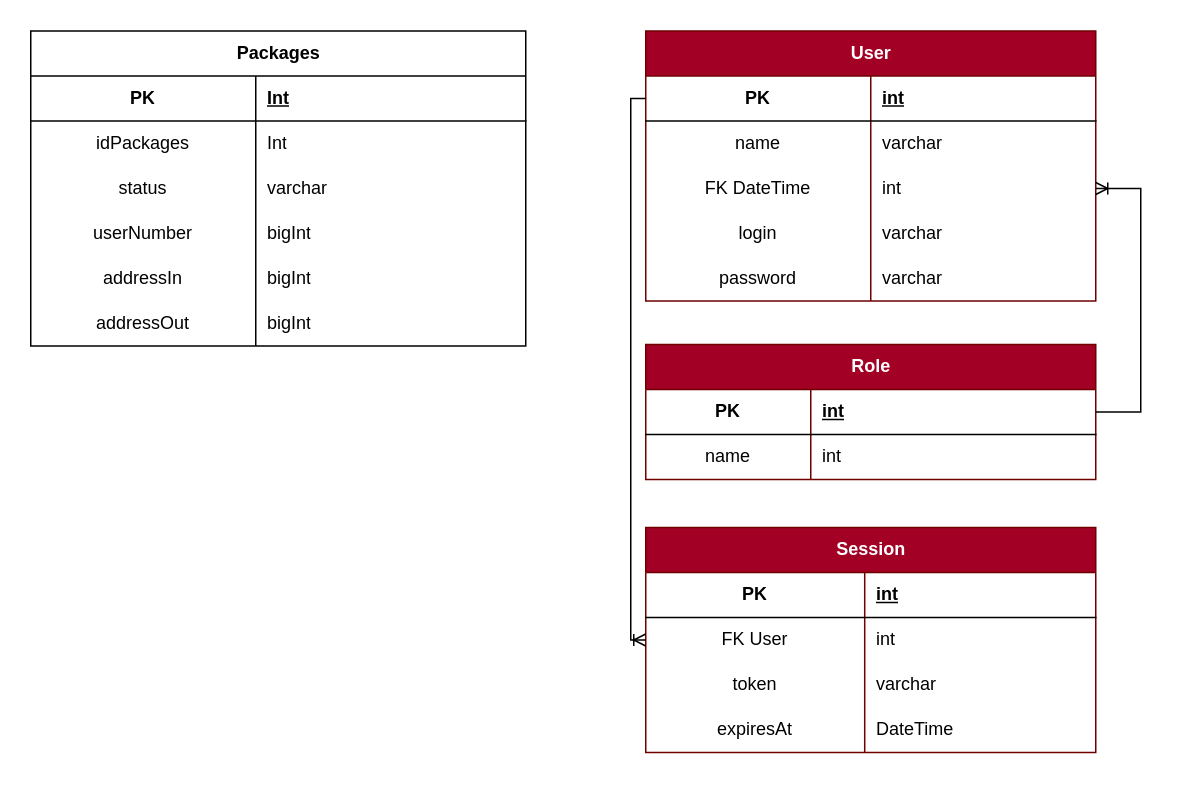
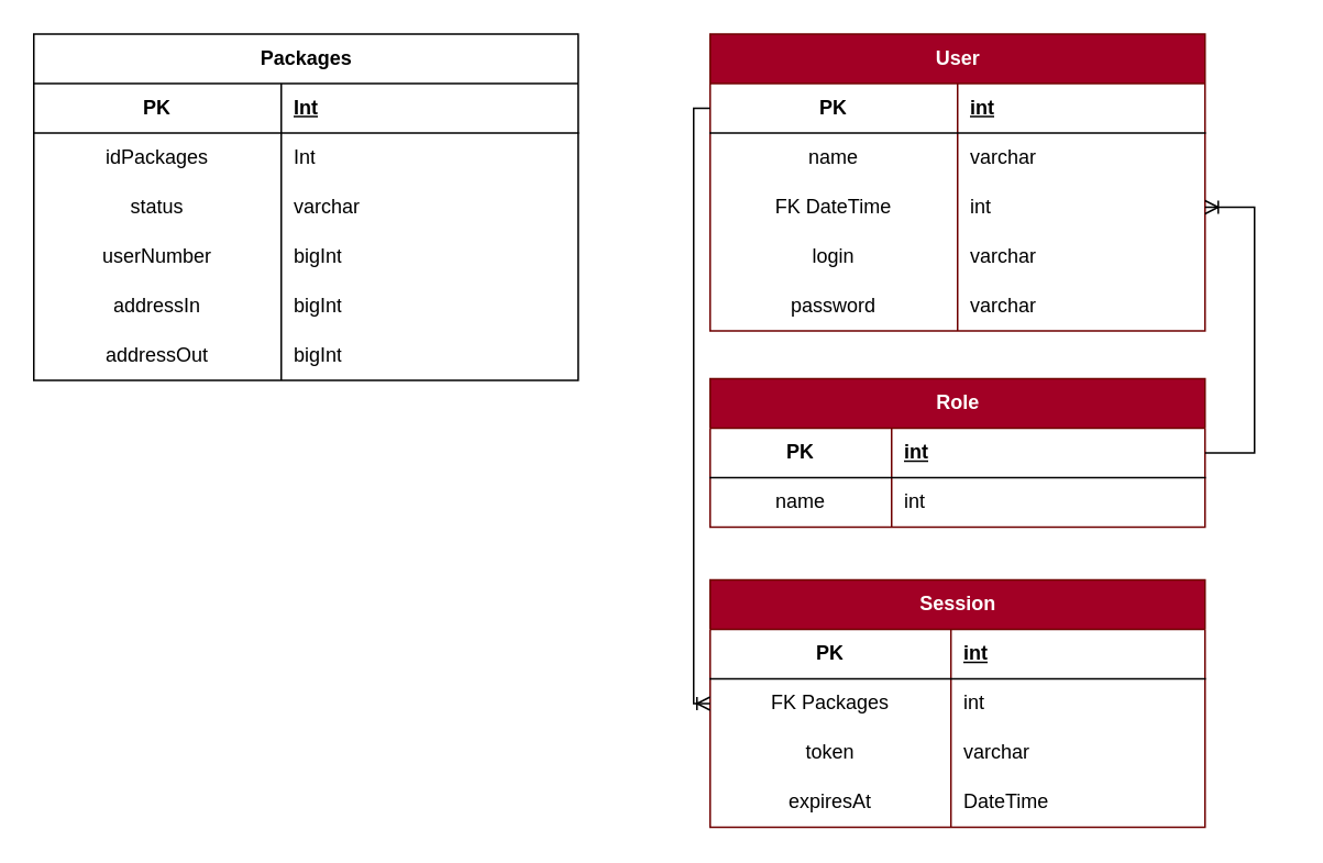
  <mxCell id="0" />
  <mxCell id="1" parent="0" />
  <mxCell id="2" value="Packages" style="shape=table;startSize=30;container=1;collapsible=1;childLayout=tableLayout;fixedRows=1;rowLines=0;fontStyle=1;align=center;resizeLast=1;html=1;" vertex="1" parent="1"><mxGeometry x="20" y="20" width="330" height="210" as="geometry" /></mxCell>
  <mxCell id="3" value="" style="shape=tableRow;horizontal=0;startSize=0;swimlaneHead=0;swimlaneBody=0;fillColor=none;collapsible=0;dropTarget=0;points=[[0,0.5],[1,0.5]];portConstraint=eastwest;top=0;left=0;right=0;bottom=1;" vertex="1" parent="2"><mxGeometry y="30" width="330" height="30" as="geometry" /></mxCell>
  <mxCell id="4" value="PK" style="shape=partialRectangle;connectable=0;fillColor=none;top=0;left=0;bottom=0;right=0;fontStyle=1;overflow=hidden;whiteSpace=wrap;html=1;" vertex="1" parent="3"><mxGeometry width="150" height="30" as="geometry"><mxRectangle width="150" height="30" as="alternateBounds" /></mxGeometry></mxCell>
  <mxCell id="5" value="Int" style="shape=partialRectangle;connectable=0;fillColor=none;top=0;left=0;bottom=0;right=0;align=left;spacingLeft=6;fontStyle=5;overflow=hidden;whiteSpace=wrap;html=1;" vertex="1" parent="3"><mxGeometry x="150" width="180" height="30" as="geometry"><mxRectangle width="180" height="30" as="alternateBounds" /></mxGeometry></mxCell>
  <mxCell id="6" value="" style="shape=tableRow;horizontal=0;startSize=0;swimlaneHead=0;swimlaneBody=0;fillColor=none;collapsible=0;dropTarget=0;points=[[0,0.5],[1,0.5]];portConstraint=eastwest;top=0;left=0;right=0;bottom=0;" vertex="1" parent="2"><mxGeometry y="60" width="330" height="30" as="geometry" /></mxCell>
  <mxCell id="7" value="idPackages" style="shape=partialRectangle;connectable=0;fillColor=none;top=0;left=0;bottom=0;right=0;editable=1;overflow=hidden;whiteSpace=wrap;html=1;" vertex="1" parent="6"><mxGeometry width="150" height="30" as="geometry"><mxRectangle width="150" height="30" as="alternateBounds" /></mxGeometry></mxCell>
  <mxCell id="8" value="Int" style="shape=partialRectangle;connectable=0;fillColor=none;top=0;left=0;bottom=0;right=0;align=left;spacingLeft=6;overflow=hidden;whiteSpace=wrap;html=1;" vertex="1" parent="6"><mxGeometry x="150" width="180" height="30" as="geometry"><mxRectangle width="180" height="30" as="alternateBounds" /></mxGeometry></mxCell>
  <mxCell id="9" value="" style="shape=tableRow;horizontal=0;startSize=0;swimlaneHead=0;swimlaneBody=0;fillColor=none;collapsible=0;dropTarget=0;points=[[0,0.5],[1,0.5]];portConstraint=eastwest;top=0;left=0;right=0;bottom=0;" vertex="1" parent="2"><mxGeometry y="90" width="330" height="30" as="geometry" /></mxCell>
  <mxCell id="10" value="status" style="shape=partialRectangle;connectable=0;fillColor=none;top=0;left=0;bottom=0;right=0;editable=1;overflow=hidden;whiteSpace=wrap;html=1;" vertex="1" parent="9"><mxGeometry width="150" height="30" as="geometry"><mxRectangle width="150" height="30" as="alternateBounds" /></mxGeometry></mxCell>
  <mxCell id="11" value="varchar" style="shape=partialRectangle;connectable=0;fillColor=none;top=0;left=0;bottom=0;right=0;align=left;spacingLeft=6;overflow=hidden;whiteSpace=wrap;html=1;" vertex="1" parent="9"><mxGeometry x="150" width="180" height="30" as="geometry"><mxRectangle width="180" height="30" as="alternateBounds" /></mxGeometry></mxCell>
  <mxCell id="12" value="" style="shape=tableRow;horizontal=0;startSize=0;swimlaneHead=0;swimlaneBody=0;fillColor=none;collapsible=0;dropTarget=0;points=[[0,0.5],[1,0.5]];portConstraint=eastwest;top=0;left=0;right=0;bottom=0;" vertex="1" parent="2"><mxGeometry y="120" width="330" height="30" as="geometry" /></mxCell>
  <mxCell id="13" value="userNumber" style="shape=partialRectangle;connectable=0;fillColor=none;top=0;left=0;bottom=0;right=0;editable=1;overflow=hidden;whiteSpace=wrap;html=1;" vertex="1" parent="12"><mxGeometry width="150" height="30" as="geometry"><mxRectangle width="150" height="30" as="alternateBounds" /></mxGeometry></mxCell>
  <mxCell id="14" value="bigInt" style="shape=partialRectangle;connectable=0;fillColor=none;top=0;left=0;bottom=0;right=0;align=left;spacingLeft=6;overflow=hidden;whiteSpace=wrap;html=1;" vertex="1" parent="12"><mxGeometry x="150" width="180" height="30" as="geometry"><mxRectangle width="180" height="30" as="alternateBounds" /></mxGeometry></mxCell>
  <mxCell id="15" value="" style="shape=tableRow;horizontal=0;startSize=0;swimlaneHead=0;swimlaneBody=0;fillColor=none;collapsible=0;dropTarget=0;points=[[0,0.5],[1,0.5]];portConstraint=eastwest;top=0;left=0;right=0;bottom=0;" vertex="1" parent="2"><mxGeometry y="150" width="330" height="30" as="geometry" /></mxCell>
  <mxCell id="16" value="addressIn" style="shape=partialRectangle;connectable=0;fillColor=none;top=0;left=0;bottom=0;right=0;editable=1;overflow=hidden;whiteSpace=wrap;html=1;" vertex="1" parent="15"><mxGeometry width="150" height="30" as="geometry"><mxRectangle width="150" height="30" as="alternateBounds" /></mxGeometry></mxCell>
  <mxCell id="17" value="bigInt" style="shape=partialRectangle;connectable=0;fillColor=none;top=0;left=0;bottom=0;right=0;align=left;spacingLeft=6;overflow=hidden;whiteSpace=wrap;html=1;" vertex="1" parent="15"><mxGeometry x="150" width="180" height="30" as="geometry"><mxRectangle width="180" height="30" as="alternateBounds" /></mxGeometry></mxCell>
  <mxCell id="18" value="" style="shape=tableRow;horizontal=0;startSize=0;swimlaneHead=0;swimlaneBody=0;fillColor=none;collapsible=0;dropTarget=0;points=[[0,0.5],[1,0.5]];portConstraint=eastwest;top=0;left=0;right=0;bottom=0;" vertex="1" parent="2"><mxGeometry y="180" width="330" height="30" as="geometry" /></mxCell>
  <mxCell id="19" value="addressOut" style="shape=partialRectangle;connectable=0;fillColor=none;top=0;left=0;bottom=0;right=0;editable=1;overflow=hidden;whiteSpace=wrap;html=1;" vertex="1" parent="18"><mxGeometry width="150" height="30" as="geometry"><mxRectangle width="150" height="30" as="alternateBounds" /></mxGeometry></mxCell>
  <mxCell id="20" value="bigInt" style="shape=partialRectangle;connectable=0;fillColor=none;top=0;left=0;bottom=0;right=0;align=left;spacingLeft=6;overflow=hidden;whiteSpace=wrap;html=1;" vertex="1" parent="18"><mxGeometry x="150" width="180" height="30" as="geometry"><mxRectangle width="180" height="30" as="alternateBounds" /></mxGeometry></mxCell>
  <mxCell id="21" value="Role" style="shape=table;startSize=30;container=1;collapsible=1;childLayout=tableLayout;fixedRows=1;rowLines=0;fontStyle=1;align=center;resizeLast=1;html=1;fillColor=#a20025;fontColor=#ffffff;strokeColor=#6F0000;" vertex="1" parent="1"><mxGeometry x="430" y="229" width="300" height="90" as="geometry"><mxRectangle x="400" y="40" width="70" height="30" as="alternateBounds" /></mxGeometry></mxCell>
  <mxCell id="22" value="" style="shape=tableRow;horizontal=0;startSize=0;swimlaneHead=0;swimlaneBody=0;fillColor=none;collapsible=0;dropTarget=0;points=[[0,0.5],[1,0.5]];portConstraint=eastwest;top=0;left=0;right=0;bottom=1;" vertex="1" parent="21"><mxGeometry y="30" width="300" height="30" as="geometry" /></mxCell>
  <mxCell id="23" value="PK" style="shape=partialRectangle;connectable=0;fillColor=none;top=0;left=0;bottom=0;right=0;fontStyle=1;overflow=hidden;whiteSpace=wrap;html=1;" vertex="1" parent="22"><mxGeometry width="110" height="30" as="geometry"><mxRectangle width="110" height="30" as="alternateBounds" /></mxGeometry></mxCell>
  <mxCell id="24" value="int" style="shape=partialRectangle;connectable=0;fillColor=none;top=0;left=0;bottom=0;right=0;align=left;spacingLeft=6;fontStyle=5;overflow=hidden;whiteSpace=wrap;html=1;" vertex="1" parent="22"><mxGeometry x="110" width="190" height="30" as="geometry"><mxRectangle width="190" height="30" as="alternateBounds" /></mxGeometry></mxCell>
  <mxCell id="25" value="" style="shape=tableRow;horizontal=0;startSize=0;swimlaneHead=0;swimlaneBody=0;fillColor=none;collapsible=0;dropTarget=0;points=[[0,0.5],[1,0.5]];portConstraint=eastwest;top=0;left=0;right=0;bottom=0;" vertex="1" parent="21"><mxGeometry y="60" width="300" height="30" as="geometry" /></mxCell>
  <mxCell id="26" value="name" style="shape=partialRectangle;connectable=0;fillColor=none;top=0;left=0;bottom=0;right=0;editable=1;overflow=hidden;whiteSpace=wrap;html=1;" vertex="1" parent="25"><mxGeometry width="110" height="30" as="geometry"><mxRectangle width="110" height="30" as="alternateBounds" /></mxGeometry></mxCell>
  <mxCell id="27" value="int" style="shape=partialRectangle;connectable=0;fillColor=none;top=0;left=0;bottom=0;right=0;align=left;spacingLeft=6;overflow=hidden;whiteSpace=wrap;html=1;" vertex="1" parent="25"><mxGeometry x="110" width="190" height="30" as="geometry"><mxRectangle width="190" height="30" as="alternateBounds" /></mxGeometry></mxCell>
  <mxCell id="28" value="User" style="shape=table;startSize=30;container=1;collapsible=1;childLayout=tableLayout;fixedRows=1;rowLines=0;fontStyle=1;align=center;resizeLast=1;html=1;fillColor=#a20025;fontColor=#ffffff;strokeColor=#6F0000;" vertex="1" parent="1"><mxGeometry x="430" y="20" width="300" height="180" as="geometry"><mxRectangle x="400" y="40" width="70" height="30" as="alternateBounds" /></mxGeometry></mxCell>
  <mxCell id="29" value="" style="shape=tableRow;horizontal=0;startSize=0;swimlaneHead=0;swimlaneBody=0;fillColor=none;collapsible=0;dropTarget=0;points=[[0,0.5],[1,0.5]];portConstraint=eastwest;top=0;left=0;right=0;bottom=1;" vertex="1" parent="28"><mxGeometry y="30" width="300" height="30" as="geometry" /></mxCell>
  <mxCell id="30" value="PK" style="shape=partialRectangle;connectable=0;fillColor=none;top=0;left=0;bottom=0;right=0;fontStyle=1;overflow=hidden;whiteSpace=wrap;html=1;" vertex="1" parent="29"><mxGeometry width="150" height="30" as="geometry"><mxRectangle width="150" height="30" as="alternateBounds" /></mxGeometry></mxCell>
  <mxCell id="31" value="int" style="shape=partialRectangle;connectable=0;fillColor=none;top=0;left=0;bottom=0;right=0;align=left;spacingLeft=6;fontStyle=5;overflow=hidden;whiteSpace=wrap;html=1;" vertex="1" parent="29"><mxGeometry x="150" width="150" height="30" as="geometry"><mxRectangle width="150" height="30" as="alternateBounds" /></mxGeometry></mxCell>
  <mxCell id="32" value="" style="shape=tableRow;horizontal=0;startSize=0;swimlaneHead=0;swimlaneBody=0;fillColor=none;collapsible=0;dropTarget=0;points=[[0,0.5],[1,0.5]];portConstraint=eastwest;top=0;left=0;right=0;bottom=0;" vertex="1" parent="28"><mxGeometry y="60" width="300" height="30" as="geometry" /></mxCell>
  <mxCell id="33" value="name" style="shape=partialRectangle;connectable=0;fillColor=none;top=0;left=0;bottom=0;right=0;editable=1;overflow=hidden;whiteSpace=wrap;html=1;" vertex="1" parent="32"><mxGeometry width="150" height="30" as="geometry"><mxRectangle width="150" height="30" as="alternateBounds" /></mxGeometry></mxCell>
  <mxCell id="34" value="varchar" style="shape=partialRectangle;connectable=0;fillColor=none;top=0;left=0;bottom=0;right=0;align=left;spacingLeft=6;overflow=hidden;whiteSpace=wrap;html=1;" vertex="1" parent="32"><mxGeometry x="150" width="150" height="30" as="geometry"><mxRectangle width="150" height="30" as="alternateBounds" /></mxGeometry></mxCell>
  <mxCell id="35" value="" style="shape=tableRow;horizontal=0;startSize=0;swimlaneHead=0;swimlaneBody=0;fillColor=none;collapsible=0;dropTarget=0;points=[[0,0.5],[1,0.5]];portConstraint=eastwest;top=0;left=0;right=0;bottom=0;" vertex="1" parent="28"><mxGeometry y="90" width="300" height="30" as="geometry" /></mxCell>
  <mxCell id="36" value="FK&amp;nbsp;&lt;span style=&quot;text-wrap-mode: nowrap;&quot;&gt;DateTime&lt;/span&gt;" style="shape=partialRectangle;connectable=0;fillColor=none;top=0;left=0;bottom=0;right=0;editable=1;overflow=hidden;whiteSpace=wrap;html=1;" vertex="1" parent="35"><mxGeometry width="150" height="30" as="geometry"><mxRectangle width="150" height="30" as="alternateBounds" /></mxGeometry></mxCell>
  <mxCell id="37" value="int" style="shape=partialRectangle;connectable=0;fillColor=none;top=0;left=0;bottom=0;right=0;align=left;spacingLeft=6;overflow=hidden;whiteSpace=wrap;html=1;" vertex="1" parent="35"><mxGeometry x="150" width="150" height="30" as="geometry"><mxRectangle width="150" height="30" as="alternateBounds" /></mxGeometry></mxCell>
  <mxCell id="38" value="" style="shape=tableRow;horizontal=0;startSize=0;swimlaneHead=0;swimlaneBody=0;fillColor=none;collapsible=0;dropTarget=0;points=[[0,0.5],[1,0.5]];portConstraint=eastwest;top=0;left=0;right=0;bottom=0;" vertex="1" parent="28"><mxGeometry y="120" width="300" height="30" as="geometry" /></mxCell>
  <mxCell id="39" value="login" style="shape=partialRectangle;connectable=0;fillColor=none;top=0;left=0;bottom=0;right=0;editable=1;overflow=hidden;whiteSpace=wrap;html=1;" vertex="1" parent="38"><mxGeometry width="150" height="30" as="geometry"><mxRectangle width="150" height="30" as="alternateBounds" /></mxGeometry></mxCell>
  <mxCell id="40" value="varchar" style="shape=partialRectangle;connectable=0;fillColor=none;top=0;left=0;bottom=0;right=0;align=left;spacingLeft=6;overflow=hidden;whiteSpace=wrap;html=1;" vertex="1" parent="38"><mxGeometry x="150" width="150" height="30" as="geometry"><mxRectangle width="150" height="30" as="alternateBounds" /></mxGeometry></mxCell>
  <mxCell id="41" value="" style="shape=tableRow;horizontal=0;startSize=0;swimlaneHead=0;swimlaneBody=0;fillColor=none;collapsible=0;dropTarget=0;points=[[0,0.5],[1,0.5]];portConstraint=eastwest;top=0;left=0;right=0;bottom=0;" vertex="1" parent="28"><mxGeometry y="150" width="300" height="30" as="geometry" /></mxCell>
  <mxCell id="42" value="password" style="shape=partialRectangle;connectable=0;fillColor=none;top=0;left=0;bottom=0;right=0;editable=1;overflow=hidden;whiteSpace=wrap;html=1;" vertex="1" parent="41"><mxGeometry width="150" height="30" as="geometry"><mxRectangle width="150" height="30" as="alternateBounds" /></mxGeometry></mxCell>
  <mxCell id="43" value="varchar" style="shape=partialRectangle;connectable=0;fillColor=none;top=0;left=0;bottom=0;right=0;align=left;spacingLeft=6;overflow=hidden;whiteSpace=wrap;html=1;" vertex="1" parent="41"><mxGeometry x="150" width="150" height="30" as="geometry"><mxRectangle width="150" height="30" as="alternateBounds" /></mxGeometry></mxCell>
  <mxCell id="44" value="" style="edgeStyle=entityRelationEdgeStyle;fontSize=12;html=1;endArrow=ERoneToMany;rounded=0;exitX=1;exitY=0.5;exitDx=0;exitDy=0;entryX=1;entryY=0.5;entryDx=0;entryDy=0;" edge="1" parent="1" source="22" target="35"><mxGeometry width="100" height="100" relative="1" as="geometry"><mxPoint x="560" y="209" as="sourcePoint" /><mxPoint x="660" y="109" as="targetPoint" /><Array as="points"><mxPoint x="780" y="229" /></Array></mxGeometry></mxCell>
  <mxCell id="45" value="Session" style="shape=table;startSize=30;container=1;collapsible=1;childLayout=tableLayout;fixedRows=1;rowLines=0;fontStyle=1;align=center;resizeLast=1;html=1;fillColor=#a20025;fontColor=#ffffff;strokeColor=#6F0000;" vertex="1" parent="1"><mxGeometry x="430" y="351" width="300" height="150" as="geometry"><mxRectangle x="400" y="40" width="70" height="30" as="alternateBounds" /></mxGeometry></mxCell>
  <mxCell id="46" value="" style="shape=tableRow;horizontal=0;startSize=0;swimlaneHead=0;swimlaneBody=0;fillColor=none;collapsible=0;dropTarget=0;points=[[0,0.5],[1,0.5]];portConstraint=eastwest;top=0;left=0;right=0;bottom=1;" vertex="1" parent="45"><mxGeometry y="30" width="300" height="30" as="geometry" /></mxCell>
  <mxCell id="47" value="PK" style="shape=partialRectangle;connectable=0;fillColor=none;top=0;left=0;bottom=0;right=0;fontStyle=1;overflow=hidden;whiteSpace=wrap;html=1;" vertex="1" parent="46"><mxGeometry width="145.972" height="30" as="geometry"><mxRectangle width="145.972" height="30" as="alternateBounds" /></mxGeometry></mxCell>
  <mxCell id="48" value="int" style="shape=partialRectangle;connectable=0;fillColor=none;top=0;left=0;bottom=0;right=0;align=left;spacingLeft=6;fontStyle=5;overflow=hidden;whiteSpace=wrap;html=1;" vertex="1" parent="46"><mxGeometry x="145.972" width="154.028" height="30" as="geometry"><mxRectangle width="154.028" height="30" as="alternateBounds" /></mxGeometry></mxCell>
  <mxCell id="49" value="" style="shape=tableRow;horizontal=0;startSize=0;swimlaneHead=0;swimlaneBody=0;fillColor=none;collapsible=0;dropTarget=0;points=[[0,0.5],[1,0.5]];portConstraint=eastwest;top=0;left=0;right=0;bottom=0;" vertex="1" parent="45"><mxGeometry y="60" width="300" height="30" as="geometry" /></mxCell>
- <mxCell id="50" value="FK User" style="shape=partialRectangle;connectable=0;fillColor=none;top=0;left=0;bottom=0;right=0;editable=1;overflow=hidden;whiteSpace=wrap;html=1;" vertex="1" parent="49"><mxGeometry width="145.972" height="30" as="geometry"><mxRectangle width="145.972" height="30" as="alternateBounds" /></mxGeometry></mxCell>
+ <mxCell id="50" value="FK Packages" style="shape=partialRectangle;connectable=0;fillColor=none;top=0;left=0;bottom=0;right=0;editable=1;overflow=hidden;whiteSpace=wrap;html=1;" vertex="1" parent="49"><mxGeometry width="145.972" height="30" as="geometry"><mxRectangle width="145.972" height="30" as="alternateBounds" /></mxGeometry></mxCell>
  <mxCell id="51" value="int" style="shape=partialRectangle;connectable=0;fillColor=none;top=0;left=0;bottom=0;right=0;align=left;spacingLeft=6;overflow=hidden;whiteSpace=wrap;html=1;" vertex="1" parent="49"><mxGeometry x="145.972" width="154.028" height="30" as="geometry"><mxRectangle width="154.028" height="30" as="alternateBounds" /></mxGeometry></mxCell>
  <mxCell id="52" value="" style="shape=tableRow;horizontal=0;startSize=0;swimlaneHead=0;swimlaneBody=0;fillColor=none;collapsible=0;dropTarget=0;points=[[0,0.5],[1,0.5]];portConstraint=eastwest;top=0;left=0;right=0;bottom=0;" vertex="1" parent="45"><mxGeometry y="90" width="300" height="30" as="geometry" /></mxCell>
  <mxCell id="53" value="token" style="shape=partialRectangle;connectable=0;fillColor=none;top=0;left=0;bottom=0;right=0;editable=1;overflow=hidden;whiteSpace=wrap;html=1;" vertex="1" parent="52"><mxGeometry width="145.972" height="30" as="geometry"><mxRectangle width="145.972" height="30" as="alternateBounds" /></mxGeometry></mxCell>
  <mxCell id="54" value="varchar" style="shape=partialRectangle;connectable=0;fillColor=none;top=0;left=0;bottom=0;right=0;align=left;spacingLeft=6;overflow=hidden;whiteSpace=wrap;html=1;" vertex="1" parent="52"><mxGeometry x="145.972" width="154.028" height="30" as="geometry"><mxRectangle width="154.028" height="30" as="alternateBounds" /></mxGeometry></mxCell>
  <mxCell id="55" value="" style="shape=tableRow;horizontal=0;startSize=0;swimlaneHead=0;swimlaneBody=0;fillColor=none;collapsible=0;dropTarget=0;points=[[0,0.5],[1,0.5]];portConstraint=eastwest;top=0;left=0;right=0;bottom=0;" vertex="1" parent="45"><mxGeometry y="120" width="300" height="30" as="geometry" /></mxCell>
  <mxCell id="56" value="expiresAt" style="shape=partialRectangle;connectable=0;fillColor=none;top=0;left=0;bottom=0;right=0;editable=1;overflow=hidden;whiteSpace=wrap;html=1;" vertex="1" parent="55"><mxGeometry width="145.972" height="30" as="geometry"><mxRectangle width="145.972" height="30" as="alternateBounds" /></mxGeometry></mxCell>
  <mxCell id="57" value="DateTime" style="shape=partialRectangle;connectable=0;fillColor=none;top=0;left=0;bottom=0;right=0;align=left;spacingLeft=6;overflow=hidden;whiteSpace=wrap;html=1;" vertex="1" parent="55"><mxGeometry x="145.972" width="154.028" height="30" as="geometry"><mxRectangle width="154.028" height="30" as="alternateBounds" /></mxGeometry></mxCell>
  <mxCell id="58" value="" style="edgeStyle=orthogonalEdgeStyle;fontSize=12;html=1;endArrow=ERoneToMany;rounded=0;exitX=0;exitY=0.5;exitDx=0;exitDy=0;entryX=0;entryY=0.5;entryDx=0;entryDy=0;" edge="1" parent="1" source="29" target="49"><mxGeometry width="100" height="100" relative="1" as="geometry"><mxPoint x="740" y="284" as="sourcePoint" /><mxPoint x="740" y="135" as="targetPoint" /></mxGeometry></mxCell>
